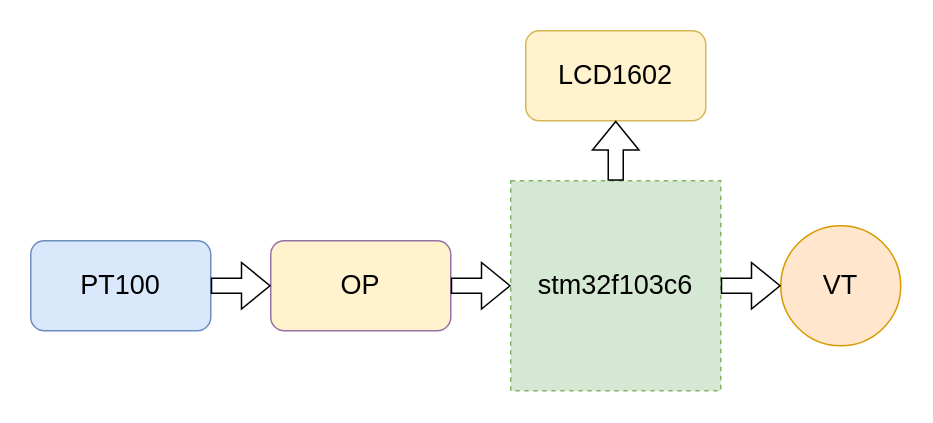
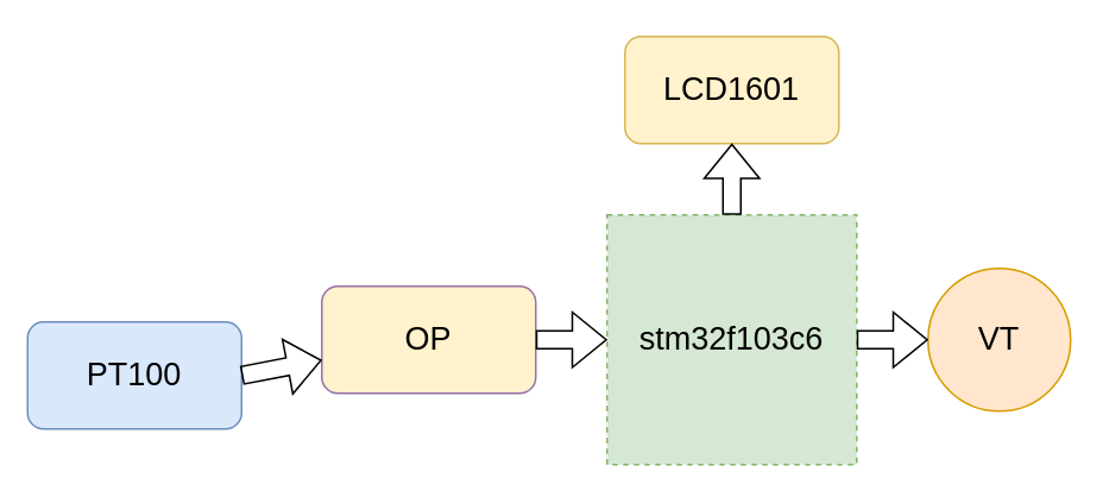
  <mxCell id="0" />
  <mxCell id="1" parent="0" />
  <mxCell id="2" value="&lt;font style=&quot;font-size: 18px;&quot;&gt;stm32f103c6&lt;/font&gt;" style="whiteSpace=wrap;html=1;aspect=fixed;fillColor=#d5e8d4;strokeColor=#82b366;dashed=1;" vertex="1" parent="1"><mxGeometry x="340" y="120" width="140" height="140" as="geometry" /></mxCell>
- <mxCell id="3" value="&lt;font style=&quot;font-size: 18px;&quot;&gt;PT100&lt;/font&gt;" style="rounded=1;whiteSpace=wrap;html=1;fillColor=#dae8fc;strokeColor=#6c8ebf;" vertex="1" parent="1"><mxGeometry y="160" width="120" height="60" as="geometry" x="20" /></mxCell>
- <mxCell id="4" value="&lt;font style=&quot;font-size: 18px;&quot;&gt;LCD1602&lt;/font&gt;" style="rounded=1;whiteSpace=wrap;html=1;fillColor=#fff2cc;strokeColor=#d6b656;" vertex="1" parent="1"><mxGeometry x="350" y="20" width="120" height="60" as="geometry" /></mxCell>
+ <mxCell id="3" value="&lt;font style=&quot;font-size: 18px;&quot;&gt;PT100&lt;/font&gt;" style="rounded=1;whiteSpace=wrap;html=1;fillColor=#dae8fc;strokeColor=#6c8ebf;" vertex="1" parent="1"><mxGeometry x="15" y="180" width="120" height="60" as="geometry" /></mxCell>
+ <mxCell id="4" value="&lt;font style=&quot;font-size: 18px;&quot;&gt;LCD1601&lt;/font&gt;" style="rounded=1;whiteSpace=wrap;html=1;fillColor=#fff2cc;strokeColor=#d6b656;" vertex="1" parent="1"><mxGeometry x="350" y="20" width="120" height="60" as="geometry" /></mxCell>
  <mxCell id="5" value="&lt;font style=&quot;font-size: 18px;&quot;&gt;VT&lt;/font&gt;" style="ellipse;whiteSpace=wrap;html=1;aspect=fixed;fillColor=#ffe6cc;strokeColor=#d79b00;" vertex="1" parent="1"><mxGeometry x="520" y="150" width="80" height="80" as="geometry" /></mxCell>
  <mxCell id="6" value="OP" style="rounded=1;whiteSpace=wrap;html=1;fontSize=18;fillColor=#fff2cc;strokeColor=#9673a6;" vertex="1" parent="1"><mxGeometry x="180" y="160" width="120" height="60" as="geometry" /></mxCell>
  <mxCell id="7" value="" style="shape=flexArrow;endArrow=classic;html=1;rounded=0;fontSize=18;exitX=1;exitY=0.5;exitDx=0;exitDy=0;" edge="1" parent="1" source="3" target="6"><mxGeometry width="50" height="50" relative="1" as="geometry"><mxPoint x="280" y="210" as="sourcePoint" /><mxPoint x="330" y="160" as="targetPoint" /></mxGeometry></mxCell>
  <mxCell id="8" value="" style="shape=flexArrow;endArrow=classic;html=1;rounded=0;fontSize=18;exitX=1;exitY=0.5;exitDx=0;exitDy=0;" edge="1" parent="1" source="6" target="2"><mxGeometry width="50" height="50" relative="1" as="geometry"><mxPoint x="280" y="210" as="sourcePoint" /><mxPoint x="330" y="160" as="targetPoint" /></mxGeometry></mxCell>
  <mxCell id="9" value="" style="shape=flexArrow;endArrow=classic;html=1;rounded=0;fontSize=18;entryX=0.5;entryY=1;entryDx=0;entryDy=0;" edge="1" parent="1" source="2" target="4"><mxGeometry width="50" height="50" relative="1" as="geometry"><mxPoint x="280" y="210" as="sourcePoint" /><mxPoint x="330" y="160" as="targetPoint" /></mxGeometry></mxCell>
  <mxCell id="10" value="" style="shape=flexArrow;endArrow=classic;html=1;rounded=0;fontSize=18;exitX=1;exitY=0.5;exitDx=0;exitDy=0;entryX=0;entryY=0.5;entryDx=0;entryDy=0;" edge="1" parent="1" source="2" target="5"><mxGeometry width="50" height="50" relative="1" as="geometry"><mxPoint x="280" y="210" as="sourcePoint" /><mxPoint x="330" y="160" as="targetPoint" /></mxGeometry></mxCell>
